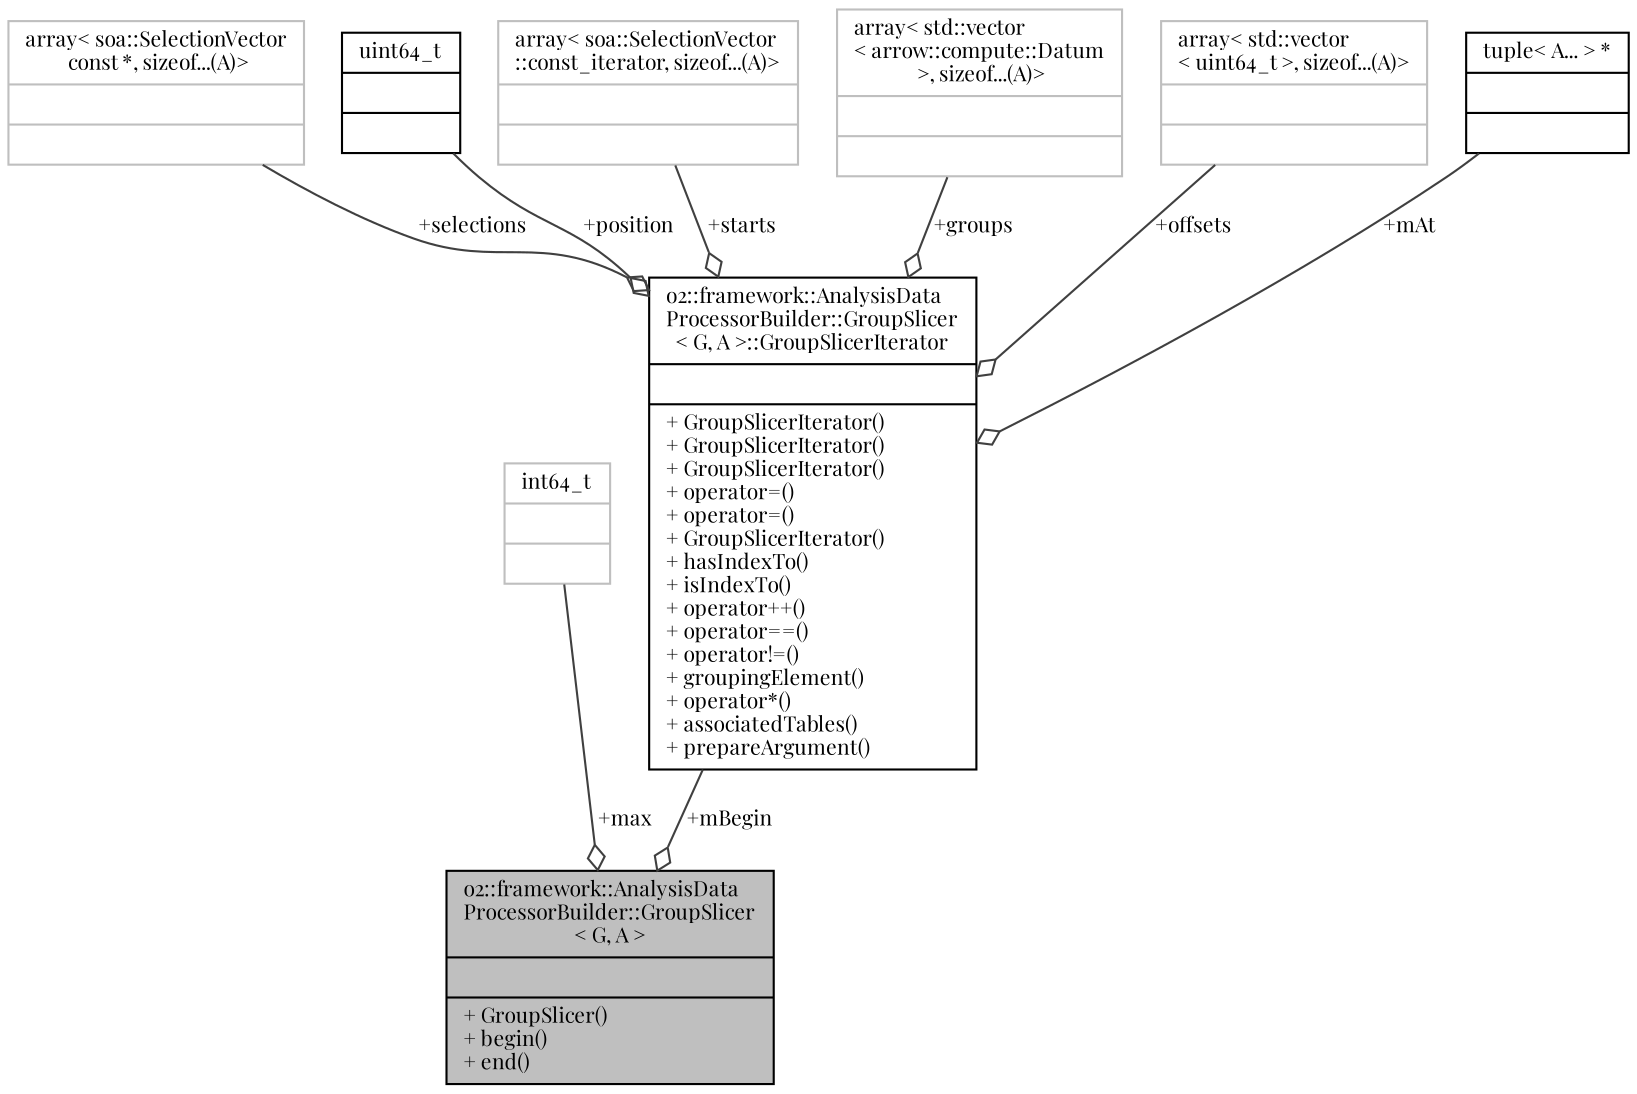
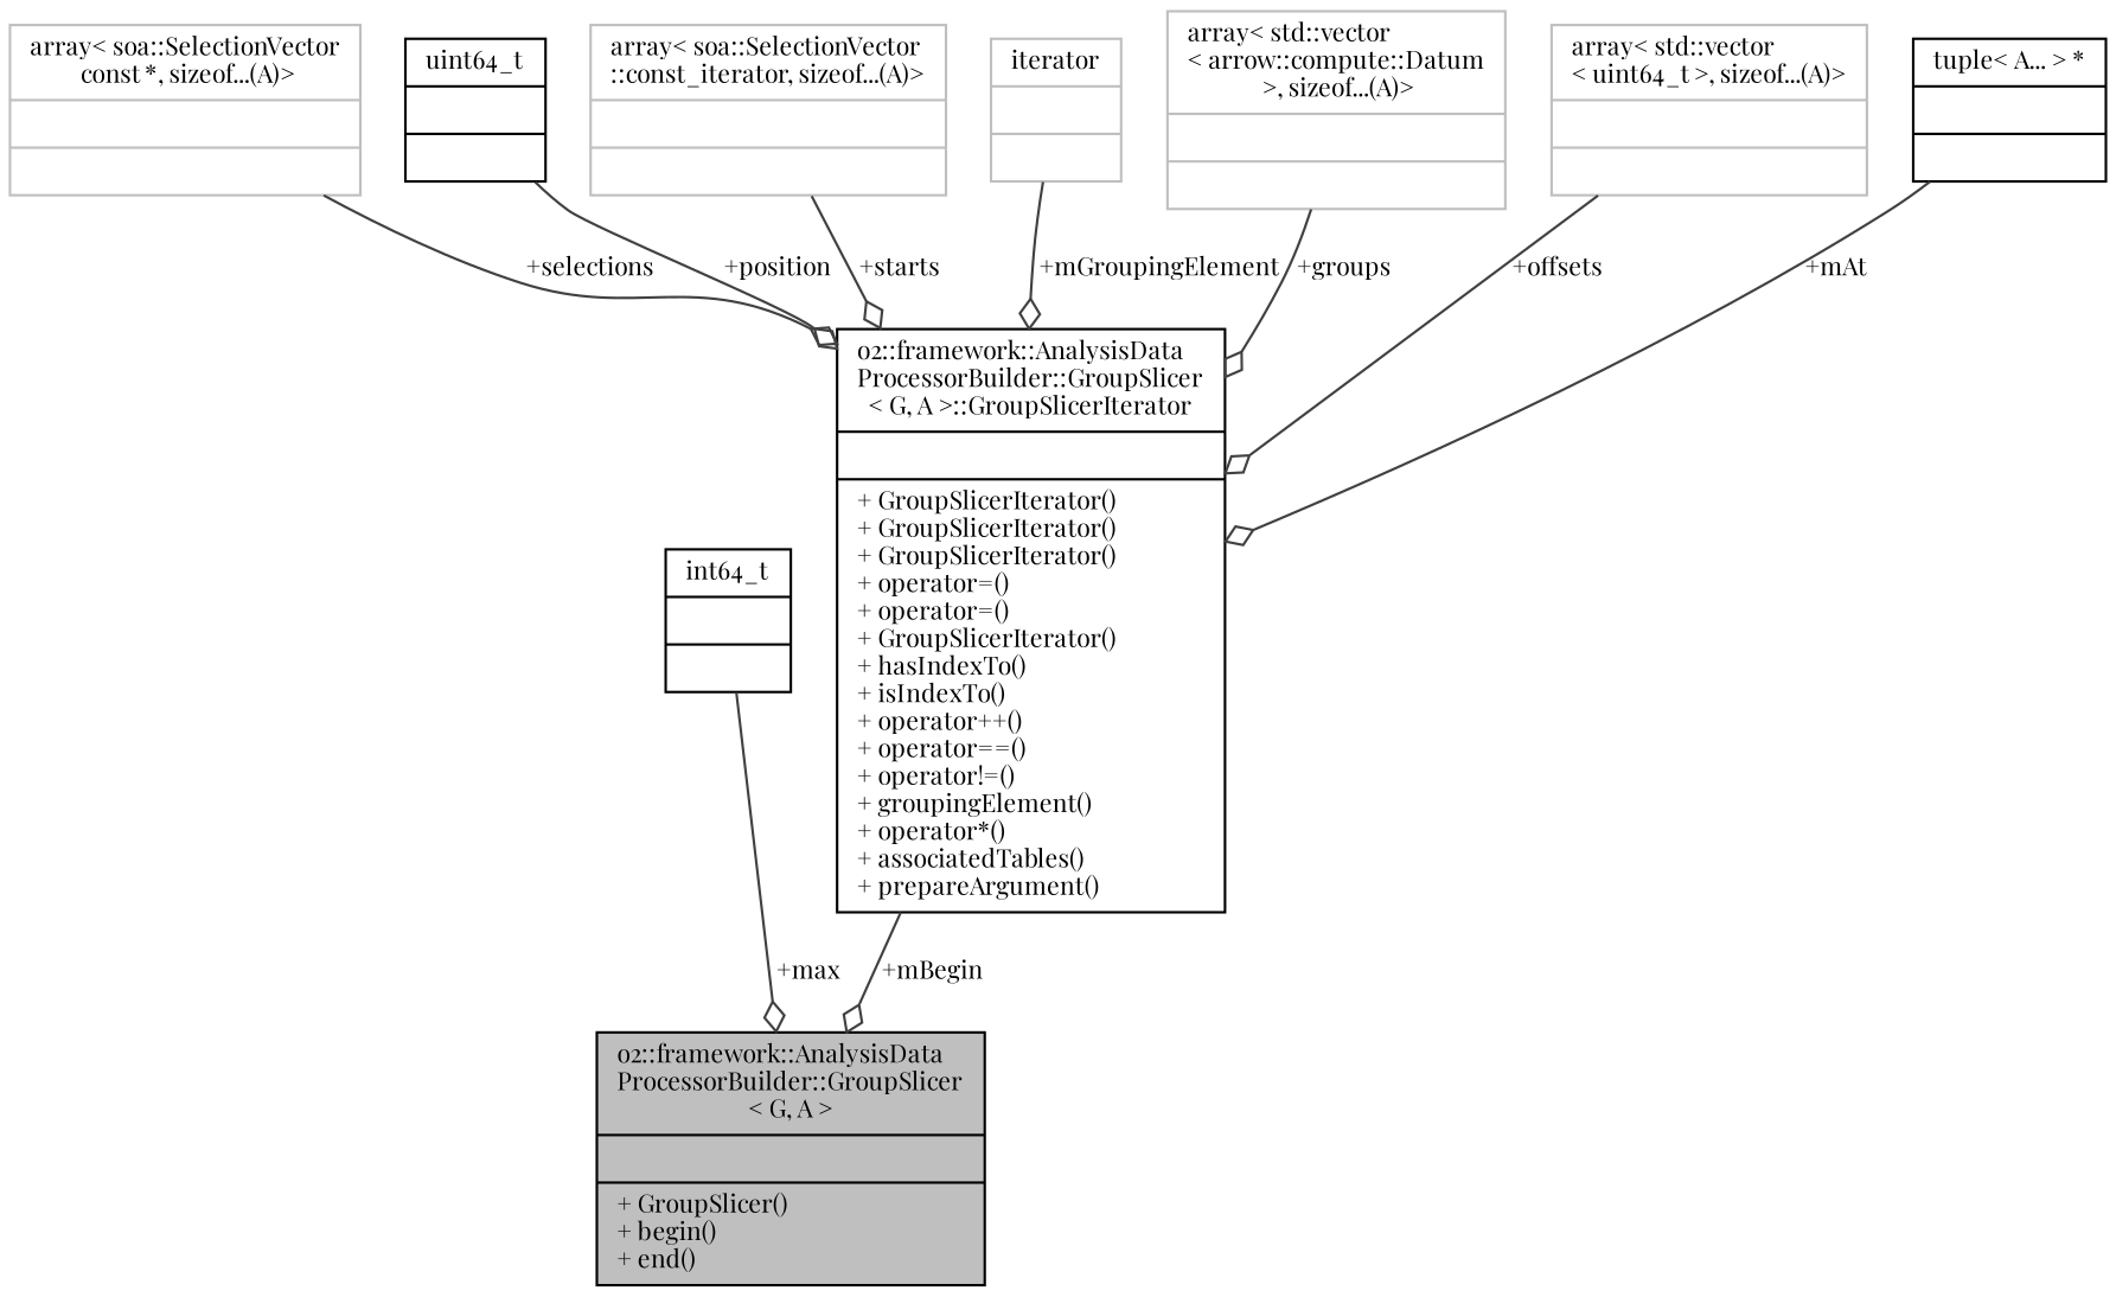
  digraph {
    fontname="Playfair Display"
    node [color=grey75 fontname="Playfair Display" fontsize=10 shape=record]
    edge [arrowhead=odiamond color=grey25 fontname="Playfair Display" fontsize=10 labelfontname=Helvetica labelfontsize=10 style=solid]
    n1 [color=black fillcolor=grey75 fontcolor=black height=0.2 label="{o2::framework::AnalysisData\lProcessorBuilder::GroupSlicer\l\< G, A \>\n||+ GroupSlicer()\l+ begin()\l+ end()\l}" style=filled width=0.4]
-   n2 [height=0.2 label="{int64_t\n||}" width=0.4]
+   n2 [color=black height=0.2 label="{int64_t\n||}" width=0.4]
    n3 [color=black height=0.2 label="{o2::framework::AnalysisData\lProcessorBuilder::GroupSlicer\l\< G, A \>::GroupSlicerIterator\n||+ GroupSlicerIterator()\l+ GroupSlicerIterator()\l+ GroupSlicerIterator()\l+ operator=()\l+ operator=()\l+ GroupSlicerIterator()\l+ hasIndexTo()\l+ isIndexTo()\l+ operator++()\l+ operator==()\l+ operator!=()\l+ groupingElement()\l+ operator*()\l+ associatedTables()\l+ prepareArgument()\l}" width=0.4]
    n4 [height=0.2 label="{array\< soa::SelectionVector\l const *, sizeof...(A)\>\n||}" width=0.4]
    n5 [color=black height=0.2 label="{uint64_t\n||}" width=0.4]
    n6 [height=0.2 label="{array\< soa::SelectionVector\l::const_iterator, sizeof...(A)\>\n||}" width=0.4]
+   n7 [height=0.2 label="{iterator\n||}" width=0.4]
    n8 [height=0.2 label="{array\< std::vector\l\< arrow::compute::Datum\l \>, sizeof...(A)\>\n||}" width=0.4]
    n9 [height=0.2 label="{array\< std::vector\l\< uint64_t \>, sizeof...(A)\>\n||}" width=0.4]
    n10 [color=black height=0.2 label="{tuple\< A... \> *\n||}" width=0.4]
    n2 -> n1 [label=" +max"]
    n3 -> n1 [label=" +mBegin"]
    n4 -> n3 [label=" +selections"]
    n5 -> n3 [label=" +position"]
    n6 -> n3 [label=" +starts"]
+   n7 -> n3 [label=" +mGroupingElement"]
    n8 -> n3 [label=" +groups"]
    n9 -> n3 [label=" +offsets"]
    n10 -> n3 [label=" +mAt"]
  }
